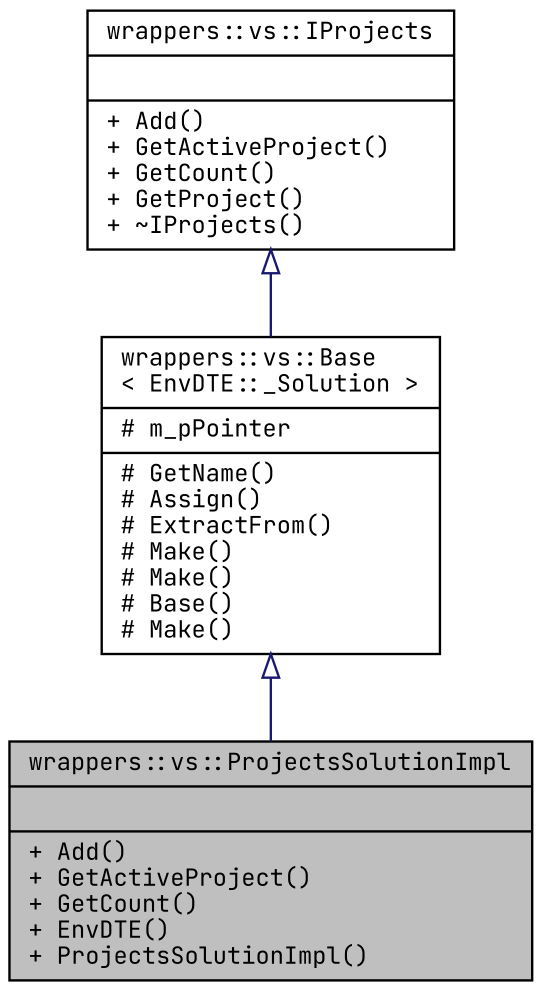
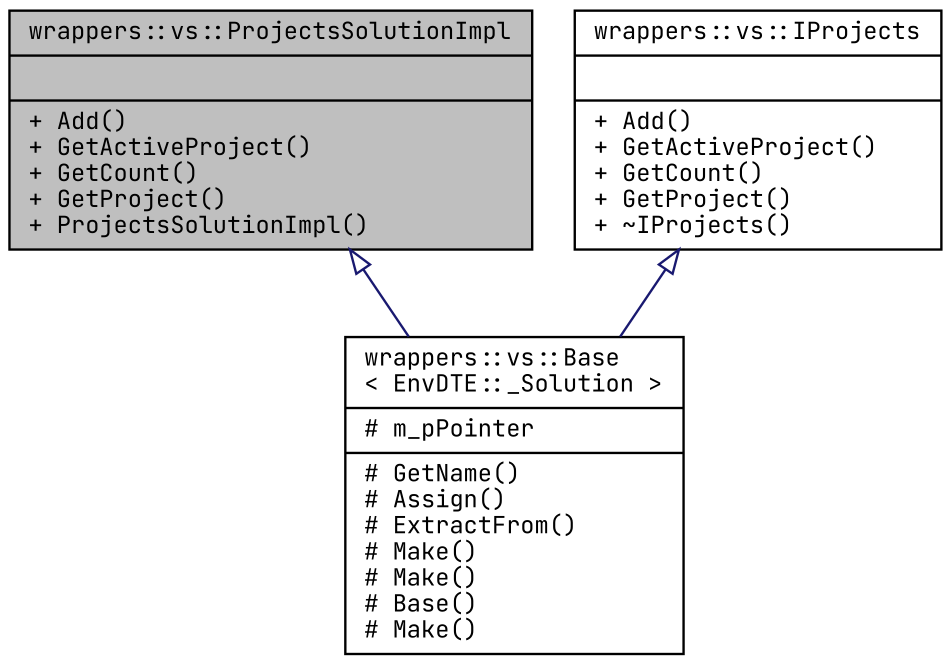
  digraph {
    fontname="JetBrains Mono"
    node [color=black fillcolor=white fontname="JetBrains Mono" fontsize=10 shape=record style=filled]
    edge [arrowtail=onormal color=midnightblue dir=back fontname="JetBrains Mono" fontsize=10 labelfontname=Verdana labelfontsize=10 style=solid]
-   n1 [fillcolor=grey75 fontcolor=black height=0.2 label="{wrappers::vs::ProjectsSolutionImpl\n||+ Add()\l+ GetActiveProject()\l+ GetCount()\l+ EnvDTE()\l+ ProjectsSolutionImpl()\l}" width=0.4]
+   n1 [fillcolor=grey75 fontcolor=black height=0.2 label="{wrappers::vs::ProjectsSolutionImpl\n||+ Add()\l+ GetActiveProject()\l+ GetCount()\l+ GetProject()\l+ ProjectsSolutionImpl()\l}" width=0.4]
    n2 [height=0.2 label="{wrappers::vs::IProjects\n||+ Add()\l+ GetActiveProject()\l+ GetCount()\l+ GetProject()\l+ ~IProjects()\l}" width=0.4]
    n3 [height=0.2 label="{wrappers::vs::Base\l\< EnvDTE::_Solution \>\n|# m_pPointer\l|# GetName()\l# Assign()\l# ExtractFrom()\l# Make()\l# Make()\l# Base()\l# Make()\l}" width=0.4]
    n2 -> n3
-   n3 -> n1
+   n1 -> n3
  }
